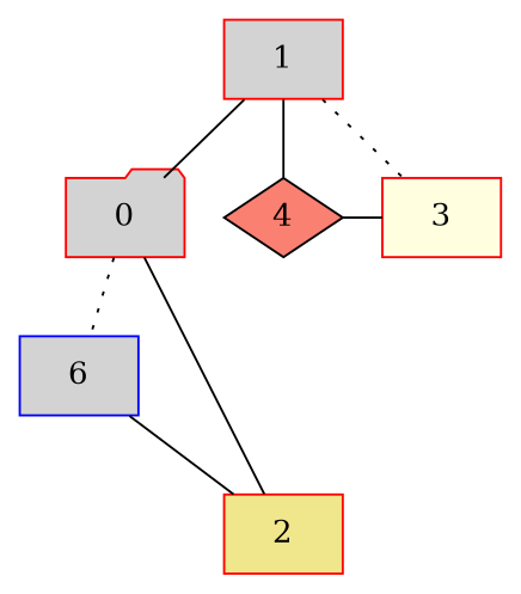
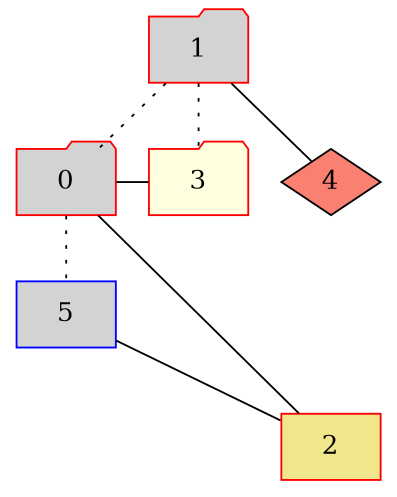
  graph {
    node [color=red fillcolor=lightgrey shape=box style=filled]
    edge [style=solid]
    n1 [label=0 shape=folder]
    4 [fillcolor=salmon shape=diamond color=""]
-   3 [fillcolor=lightyellow]
-   6 [color=blue]
+   3 [fillcolor=lightyellow shape=folder]
+   6 [color=blue label=5]
    2 [fillcolor=khaki]
-   1
+   1 [shape=folder]
    subgraph sub_1 {
      rank=same
      n1
      4
      3
    }
    n1 -- 4 [style=invis weight=4]
    n1 -- 6 [style=dotted weight=4]
    n1 -- 2
-   4 -- 3
+   n1 -- 3
    6 -- 2
    2 -- 4 [style=invis weight=4]
-   1 -- n1
+   1 -- n1 [style=dotted]
    1 -- 4
    1 -- 3 [style=dotted]
  }
